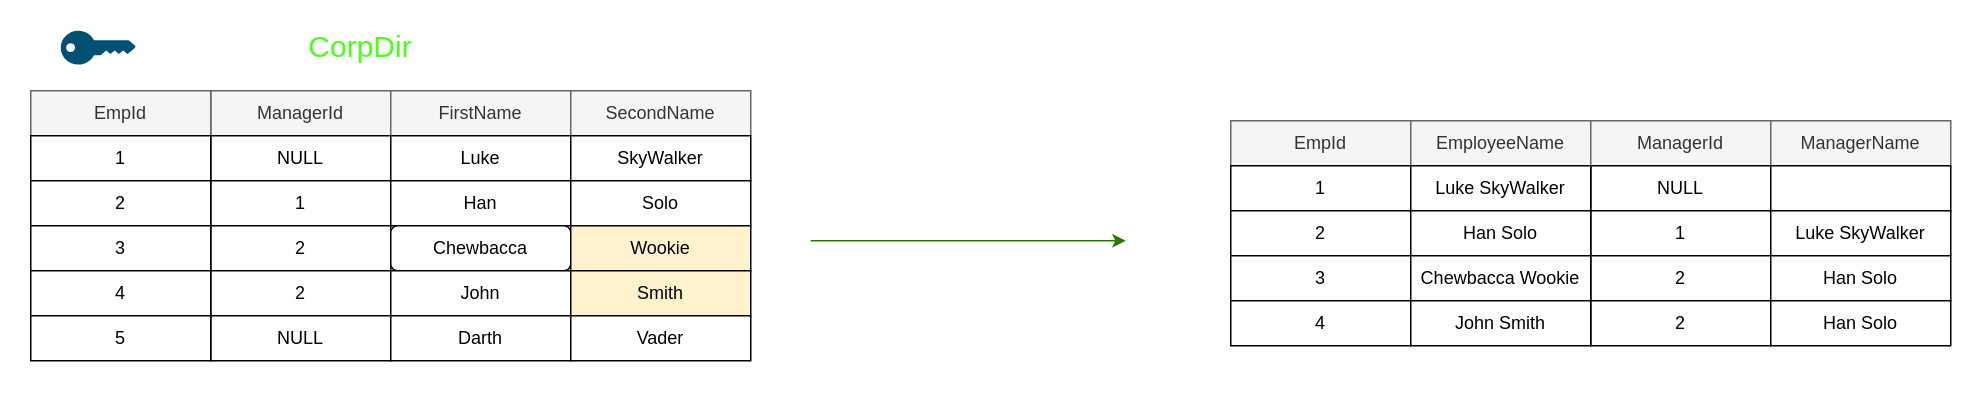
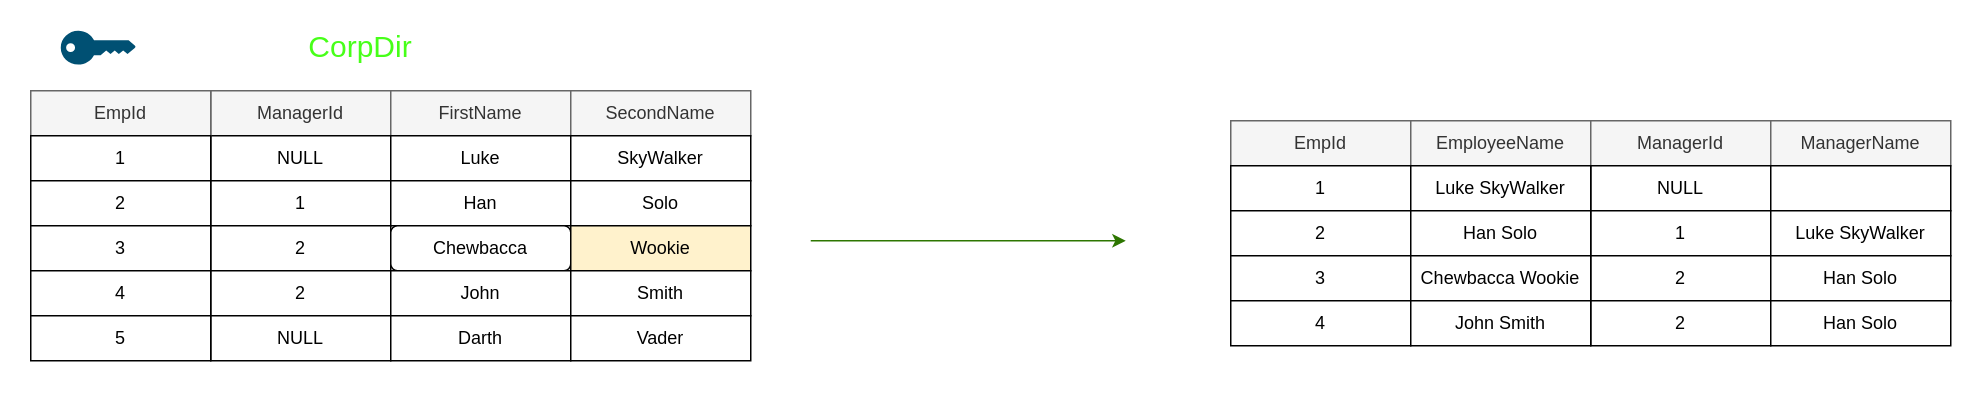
  <mxCell id="0" />
  <mxCell id="1" parent="0" />
  <mxCell id="2" value="ManagerId" style="rounded=0;whiteSpace=wrap;html=1;fillColor=#f5f5f5;strokeColor=#666666;fontColor=#333333;" vertex="1" parent="1"><mxGeometry x="140" y="60" width="120" height="30" as="geometry" /></mxCell>
  <mxCell id="3" value="FirstName" style="rounded=0;whiteSpace=wrap;html=1;fillColor=#f5f5f5;strokeColor=#666666;fontColor=#333333;" vertex="1" parent="1"><mxGeometry x="260" y="60" width="120" height="30" as="geometry" /></mxCell>
  <mxCell id="4" value="NULL" style="rounded=0;whiteSpace=wrap;html=1;" vertex="1" parent="1"><mxGeometry x="140" y="90" width="120" height="30" as="geometry" /></mxCell>
  <mxCell id="5" value="Luke" style="rounded=0;whiteSpace=wrap;html=1;" vertex="1" parent="1"><mxGeometry x="260" y="90" width="120" height="30" as="geometry" /></mxCell>
  <mxCell id="6" value="" style="points=[[0,0.5,0],[0.24,0,0],[0.5,0.28,0],[0.995,0.475,0],[0.5,0.72,0],[0.24,1,0]];verticalLabelPosition=bottom;html=1;verticalAlign=top;aspect=fixed;align=center;pointerEvents=1;shape=mxgraph.cisco19.key;fillColor=#005073;strokeColor=none;" vertex="1" parent="1"><mxGeometry x="40" y="20" width="50" height="22.5" as="geometry" /></mxCell>
  <mxCell id="7" value="CorpDir" style="text;html=1;strokeColor=none;fillColor=none;align=center;verticalAlign=middle;whiteSpace=wrap;rounded=0;fontSize=20;fontColor=#47FF19;" vertex="1" parent="1"><mxGeometry x="220" y="20" width="40" height="20" as="geometry" /></mxCell>
  <mxCell id="8" value="EmpId" style="rounded=0;whiteSpace=wrap;html=1;fillColor=#f5f5f5;strokeColor=#666666;fontColor=#333333;" vertex="1" parent="1"><mxGeometry x="20" y="60" width="120" height="30" as="geometry" /></mxCell>
  <mxCell id="9" value="1" style="rounded=0;whiteSpace=wrap;html=1;" vertex="1" parent="1"><mxGeometry x="20" y="90" width="120" height="30" as="geometry" /></mxCell>
  <mxCell id="10" value="SecondName" style="rounded=0;whiteSpace=wrap;html=1;fillColor=#f5f5f5;strokeColor=#666666;fontColor=#333333;" vertex="1" parent="1"><mxGeometry x="380" y="60" width="120" height="30" as="geometry" /></mxCell>
  <mxCell id="11" value="SkyWalker" style="rounded=0;whiteSpace=wrap;html=1;" vertex="1" parent="1"><mxGeometry x="380" y="90" width="120" height="30" as="geometry" /></mxCell>
  <mxCell id="12" value="1" style="rounded=0;whiteSpace=wrap;html=1;" vertex="1" parent="1"><mxGeometry x="140" y="120" width="120" height="30" as="geometry" /></mxCell>
  <mxCell id="13" value="Han" style="rounded=0;whiteSpace=wrap;html=1;" vertex="1" parent="1"><mxGeometry x="260" y="120" width="120" height="30" as="geometry" /></mxCell>
  <mxCell id="14" value="2" style="rounded=0;whiteSpace=wrap;html=1;" vertex="1" parent="1"><mxGeometry x="20" y="120" width="120" height="30" as="geometry" /></mxCell>
  <mxCell id="15" value="Solo" style="rounded=0;whiteSpace=wrap;html=1;" vertex="1" parent="1"><mxGeometry x="380" y="120" width="120" height="30" as="geometry" /></mxCell>
  <mxCell id="16" value="2" style="rounded=0;whiteSpace=wrap;html=1;" vertex="1" parent="1"><mxGeometry x="140" y="150" width="120" height="30" as="geometry" /></mxCell>
  <mxCell id="17" value="Chewbacca" style="whiteSpace=wrap;html=1;rounded=1;" vertex="1" parent="1"><mxGeometry x="260" y="150" width="120" height="30" as="geometry" /></mxCell>
  <mxCell id="18" value="3" style="rounded=0;whiteSpace=wrap;html=1;" vertex="1" parent="1"><mxGeometry x="20" y="150" width="120" height="30" as="geometry" /></mxCell>
  <mxCell id="19" value="Wookie" style="rounded=0;whiteSpace=wrap;html=1;fillColor=#fff2cc;" vertex="1" parent="1"><mxGeometry x="380" y="150" width="120" height="30" as="geometry" /></mxCell>
  <mxCell id="20" value="2" style="rounded=0;whiteSpace=wrap;html=1;" vertex="1" parent="1"><mxGeometry x="140" y="180" width="120" height="30" as="geometry" /></mxCell>
  <mxCell id="21" value="John" style="rounded=0;whiteSpace=wrap;html=1;" vertex="1" parent="1"><mxGeometry x="260" y="180" width="120" height="30" as="geometry" /></mxCell>
  <mxCell id="22" value="4" style="rounded=0;whiteSpace=wrap;html=1;" vertex="1" parent="1"><mxGeometry x="20" y="180" width="120" height="30" as="geometry" /></mxCell>
- <mxCell id="23" value="Smith" style="rounded=0;whiteSpace=wrap;html=1;fillColor=#fff2cc;" vertex="1" parent="1"><mxGeometry x="380" y="180" width="120" height="30" as="geometry" /></mxCell>
+ <mxCell id="23" value="Smith" style="rounded=0;whiteSpace=wrap;html=1;" vertex="1" parent="1"><mxGeometry x="380" y="180" width="120" height="30" as="geometry" /></mxCell>
  <mxCell id="24" value="NULL" style="rounded=0;whiteSpace=wrap;html=1;" vertex="1" parent="1"><mxGeometry x="140" y="210" width="120" height="30" as="geometry" /></mxCell>
  <mxCell id="25" value="Darth" style="rounded=0;whiteSpace=wrap;html=1;" vertex="1" parent="1"><mxGeometry x="260" y="210" width="120" height="30" as="geometry" /></mxCell>
  <mxCell id="26" value="5" style="rounded=0;whiteSpace=wrap;html=1;" vertex="1" parent="1"><mxGeometry x="20" y="210" width="120" height="30" as="geometry" /></mxCell>
  <mxCell id="27" value="Vader" style="rounded=0;whiteSpace=wrap;html=1;" vertex="1" parent="1"><mxGeometry x="380" y="210" width="120" height="30" as="geometry" /></mxCell>
  <mxCell id="28" value="EmpId" style="rounded=0;whiteSpace=wrap;html=1;fillColor=#f5f5f5;strokeColor=#666666;fontColor=#333333;" vertex="1" parent="1"><mxGeometry x="820" y="80" width="120" height="30" as="geometry" /></mxCell>
  <mxCell id="29" value="EmployeeName" style="rounded=0;whiteSpace=wrap;html=1;fillColor=#f5f5f5;strokeColor=#666666;fontColor=#333333;" vertex="1" parent="1"><mxGeometry x="940" y="80" width="120" height="30" as="geometry" /></mxCell>
  <mxCell id="30" value="ManagerId" style="rounded=0;whiteSpace=wrap;html=1;fillColor=#f5f5f5;strokeColor=#666666;fontColor=#333333;" vertex="1" parent="1"><mxGeometry x="1060" y="80" width="120" height="30" as="geometry" /></mxCell>
  <mxCell id="31" value="ManagerName" style="rounded=0;whiteSpace=wrap;html=1;fillColor=#f5f5f5;strokeColor=#666666;fontColor=#333333;" vertex="1" parent="1"><mxGeometry x="1180" y="80" width="120" height="30" as="geometry" /></mxCell>
  <mxCell id="32" value="1" style="rounded=0;whiteSpace=wrap;html=1;" vertex="1" parent="1"><mxGeometry x="820" y="110" width="120" height="30" as="geometry" /></mxCell>
  <mxCell id="33" value="NULL" style="rounded=0;whiteSpace=wrap;html=1;" vertex="1" parent="1"><mxGeometry x="1060" y="110" width="120" height="30" as="geometry" /></mxCell>
  <mxCell id="34" value="Luke SkyWalker" style="rounded=0;whiteSpace=wrap;html=1;" vertex="1" parent="1"><mxGeometry x="940" y="110" width="120" height="30" as="geometry" /></mxCell>
  <mxCell id="35" value="" style="rounded=0;whiteSpace=wrap;html=1;" vertex="1" parent="1"><mxGeometry x="1180" y="110" width="120" height="30" as="geometry" /></mxCell>
  <mxCell id="36" value="2" style="rounded=0;whiteSpace=wrap;html=1;" vertex="1" parent="1"><mxGeometry x="820" y="140" width="120" height="30" as="geometry" /></mxCell>
  <mxCell id="37" value="1" style="rounded=0;whiteSpace=wrap;html=1;" vertex="1" parent="1"><mxGeometry x="1060" y="140" width="120" height="30" as="geometry" /></mxCell>
  <mxCell id="38" value="Han Solo" style="rounded=0;whiteSpace=wrap;html=1;" vertex="1" parent="1"><mxGeometry x="940" y="140" width="120" height="30" as="geometry" /></mxCell>
  <mxCell id="39" value="Luke SkyWalker" style="rounded=0;whiteSpace=wrap;html=1;" vertex="1" parent="1"><mxGeometry x="1180" y="140" width="120" height="30" as="geometry" /></mxCell>
  <mxCell id="40" value="3" style="rounded=0;whiteSpace=wrap;html=1;" vertex="1" parent="1"><mxGeometry x="820" y="170" width="120" height="30" as="geometry" /></mxCell>
  <mxCell id="41" value="2" style="rounded=0;whiteSpace=wrap;html=1;" vertex="1" parent="1"><mxGeometry x="1060" y="170" width="120" height="30" as="geometry" /></mxCell>
  <mxCell id="42" value="Chewbacca Wookie" style="rounded=0;whiteSpace=wrap;html=1;" vertex="1" parent="1"><mxGeometry x="940" y="170" width="120" height="30" as="geometry" /></mxCell>
  <mxCell id="43" value="Han Solo" style="rounded=0;whiteSpace=wrap;html=1;" vertex="1" parent="1"><mxGeometry x="1180" y="170" width="120" height="30" as="geometry" /></mxCell>
  <mxCell id="44" value="4" style="rounded=0;whiteSpace=wrap;html=1;" vertex="1" parent="1"><mxGeometry x="820" y="200" width="120" height="30" as="geometry" /></mxCell>
  <mxCell id="45" value="2" style="rounded=0;whiteSpace=wrap;html=1;" vertex="1" parent="1"><mxGeometry x="1060" y="200" width="120" height="30" as="geometry" /></mxCell>
  <mxCell id="46" value="John Smith" style="rounded=0;whiteSpace=wrap;html=1;" vertex="1" parent="1"><mxGeometry x="940" y="200" width="120" height="30" as="geometry" /></mxCell>
  <mxCell id="47" value="Han Solo" style="rounded=0;whiteSpace=wrap;html=1;" vertex="1" parent="1"><mxGeometry x="1180" y="200" width="120" height="30" as="geometry" /></mxCell>
  <mxCell id="48" value="" style="endArrow=classic;html=1;fillColor=#60a917;strokeColor=#2D7600;" edge="1" parent="1"><mxGeometry width="50" height="50" relative="1" as="geometry"><mxPoint x="540" y="160" as="sourcePoint" /><mxPoint x="750" y="160" as="targetPoint" /></mxGeometry></mxCell>
